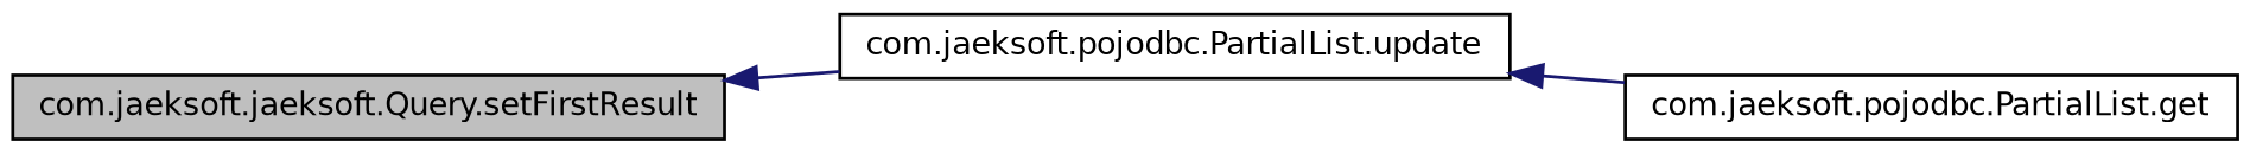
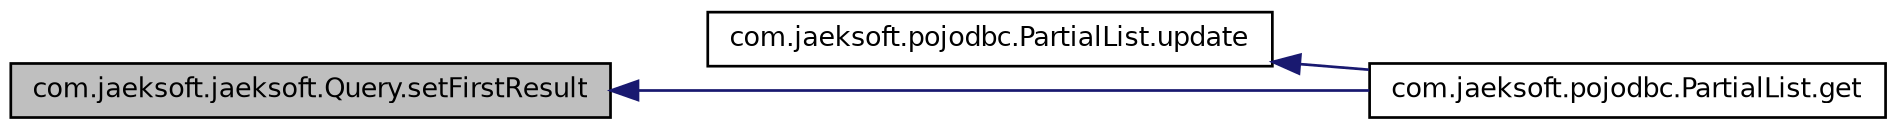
  digraph {
    rankdir=LR
    node [color=black fillcolor=white fontname=Helvetica fontsize=10 shape=record style=filled]
    edge [color=midnightblue dir=back fontname=Helvetica fontsize=10 labelfontname=Helvetica labelfontsize=10 style=solid]
    n1 [fillcolor=grey75 fontcolor=black height=0.2 label="com.jaeksoft.jaeksoft.Query.setFirstResult" width=0.4]
    n2 [height=0.2 label="com.jaeksoft.pojodbc.PartialList.update" width=0.4]
    n3 [height=0.2 label="com.jaeksoft.pojodbc.PartialList.get" width=0.4]
-   n1 -> n2
+   n1 -> n3
    n2 -> n3
  }
